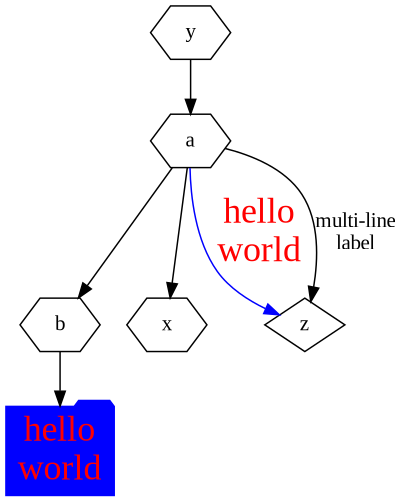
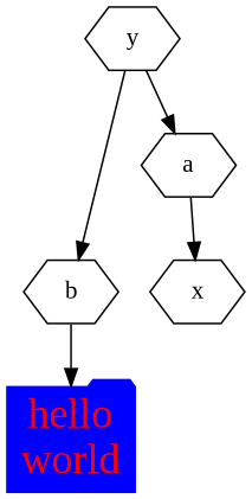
  digraph {
    fontname="Liberation Serif"
    node [fontname="Liberation Serif" shape=hexagon]
    edge [fontname="Liberation Serif"]
    b
    x
    n3 [color=blue fontcolor=red fontsize=24 label="hello\nworld" shape=folder style=filled]
    a
-   z [shape=diamond]
    y
    subgraph sub_1 {
      rank=same
      b
      x
    }
    b -> n3
-   a -> b
+   y -> b
    a -> x
-   a -> z [color=blue fontcolor=red fontsize=24 label="hello\nworld" style=filled]
-   a -> z [label="multi-line\nlabel"]
    y -> a
  }
